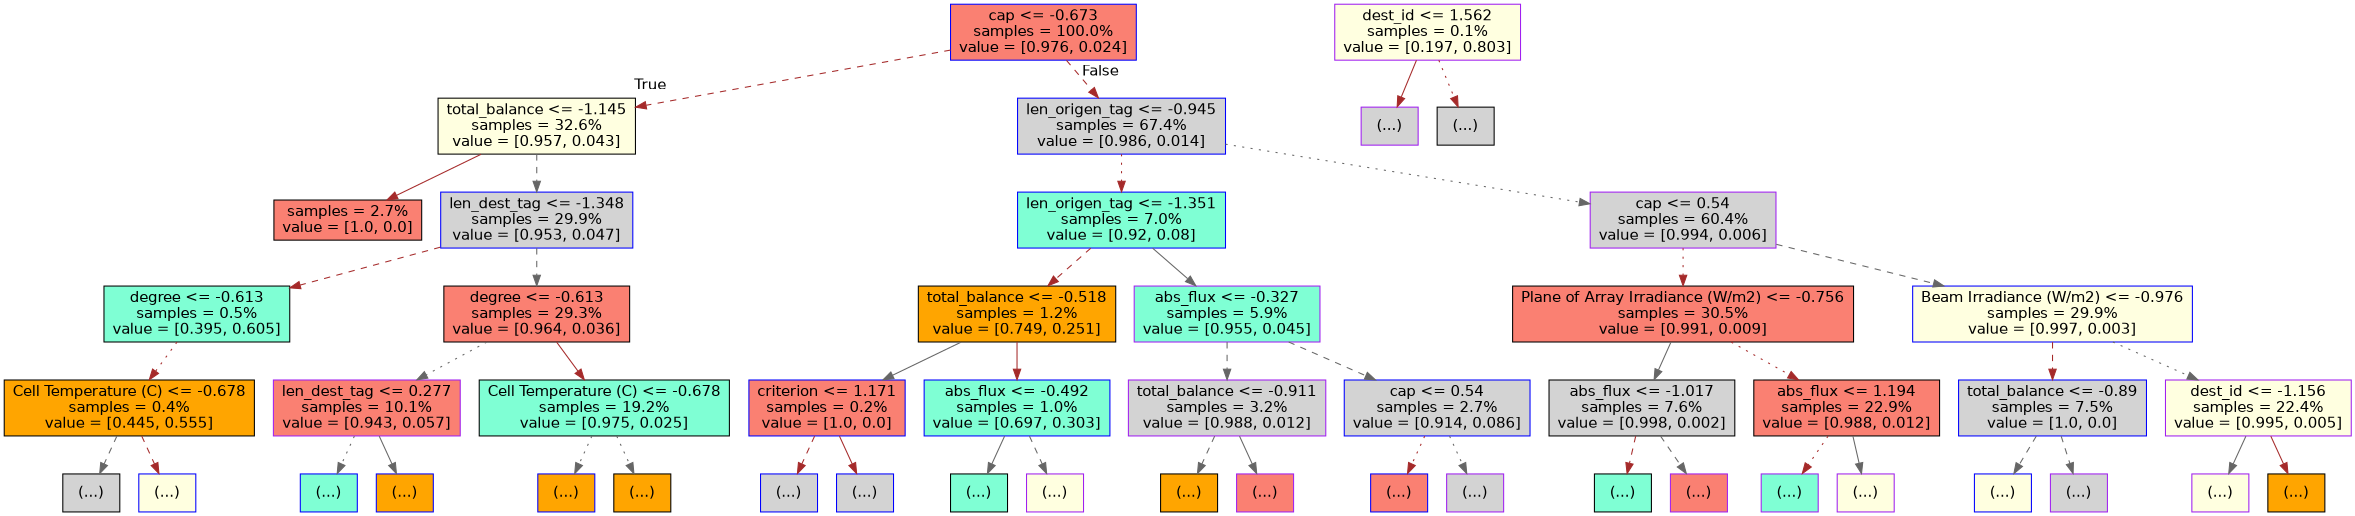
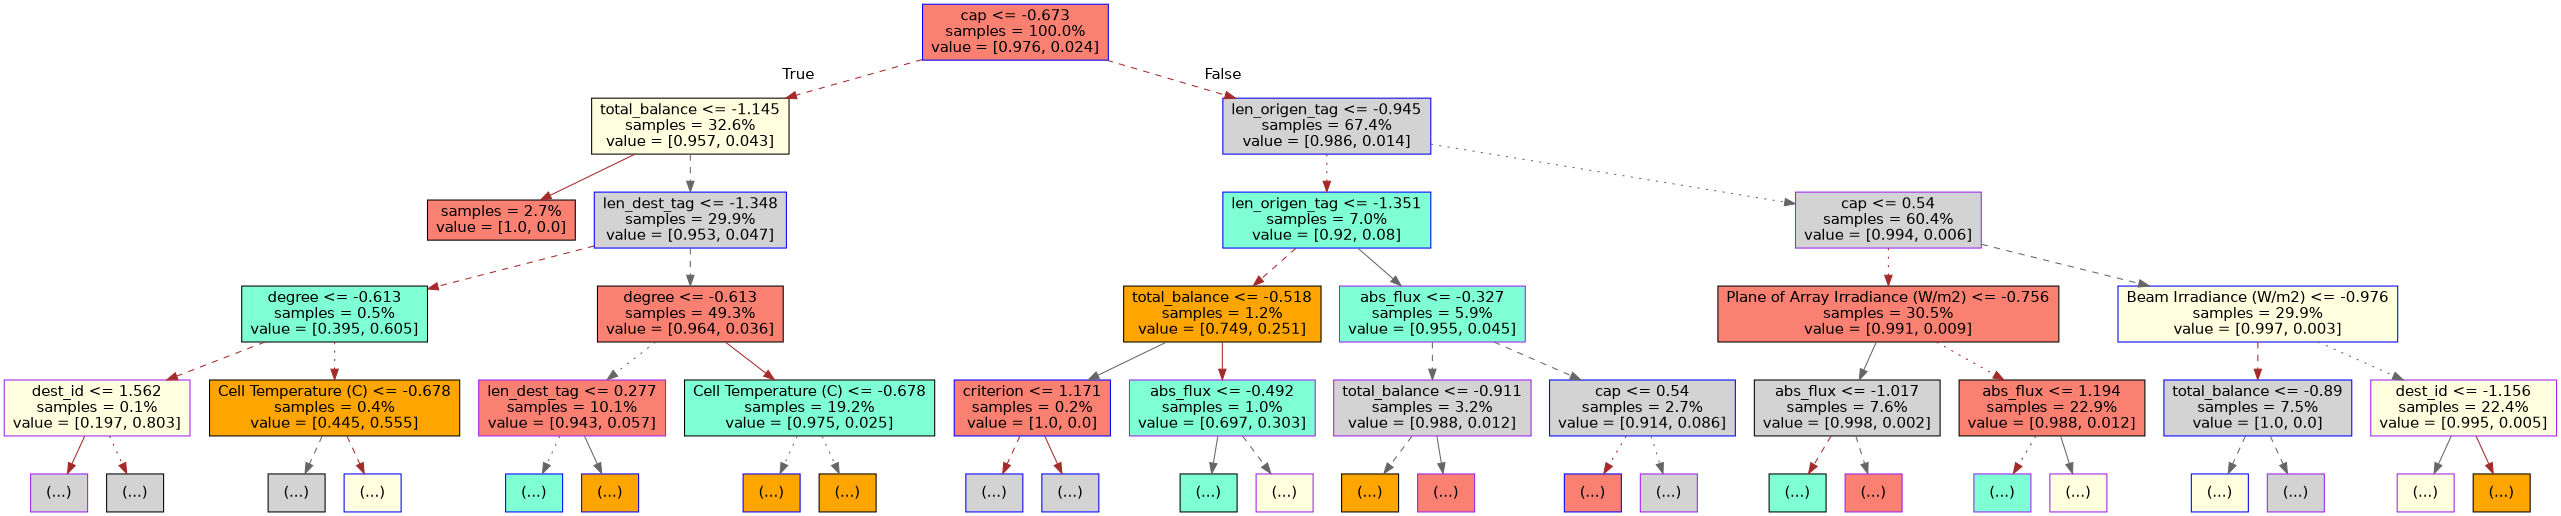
  digraph {
    node [color=blue fillcolor=lightgrey fontname=helvetica shape=box style=filled]
    edge [color=gray40 fontname=helvetica style=dashed]
    n1 [fillcolor=salmon label="cap <= -0.673\nsamples = 100.0%\nvalue = [0.976, 0.024]"]
    n2 [color=black fillcolor=lightyellow label="total_balance <= -1.145\nsamples = 32.6%\nvalue = [0.957, 0.043]"]
    n3 [label="len_origen_tag <= -0.945\nsamples = 67.4%\nvalue = [0.986, 0.014]"]
    n4 [color=black fillcolor=salmon label="samples = 2.7%\nvalue = [1.0, 0.0]"]
    n5 [label="len_dest_tag <= -1.348\nsamples = 29.9%\nvalue = [0.953, 0.047]"]
    n6 [fillcolor=aquamarine label="len_origen_tag <= -1.351\nsamples = 7.0%\nvalue = [0.92, 0.08]"]
    n7 [color=purple label="cap <= 0.54\nsamples = 60.4%\nvalue = [0.994, 0.006]"]
    n8 [color=black fillcolor=aquamarine label="degree <= -0.613\nsamples = 0.5%\nvalue = [0.395, 0.605]"]
-   n9 [color=black fillcolor=salmon label="degree <= -0.613\nsamples = 29.3%\nvalue = [0.964, 0.036]"]
+   n9 [color=black fillcolor=salmon label="degree <= -0.613\nsamples = 49.3%\nvalue = [0.964, 0.036]"]
    n10 [color=purple fillcolor=lightyellow label="dest_id <= 1.562\nsamples = 0.1%\nvalue = [0.197, 0.803]"]
    n11 [color=black fillcolor=orange label="Cell Temperature (C) <= -0.678\nsamples = 0.4%\nvalue = [0.445, 0.555]"]
    n12 [color=purple fillcolor=salmon label="len_dest_tag <= 0.277\nsamples = 10.1%\nvalue = [0.943, 0.057]"]
    n13 [color=black fillcolor=aquamarine label="Cell Temperature (C) <= -0.678\nsamples = 19.2%\nvalue = [0.975, 0.025]"]
    n14 [color=purple label="(...)"]
    n15 [color=black label="(...)"]
    n16 [color=black label="(...)"]
    n17 [fillcolor=lightyellow label="(...)"]
    n18 [fillcolor=aquamarine label="(...)"]
    n19 [fillcolor=orange label="(...)"]
    n20 [fillcolor=orange label="(...)"]
    n21 [color=black fillcolor=orange label="(...)"]
    n22 [color=black fillcolor=orange label="total_balance <= -0.518\nsamples = 1.2%\nvalue = [0.749, 0.251]"]
    n23 [color=purple fillcolor=aquamarine label="abs_flux <= -0.327\nsamples = 5.9%\nvalue = [0.955, 0.045]"]
    n24 [color=black fillcolor=salmon label="Plane of Array Irradiance (W/m2) <= -0.756\nsamples = 30.5%\nvalue = [0.991, 0.009]"]
    n25 [fillcolor=lightyellow label="Beam Irradiance (W/m2) <= -0.976\nsamples = 29.9%\nvalue = [0.997, 0.003]"]
    n26 [fillcolor=salmon label="criterion <= 1.171\nsamples = 0.2%\nvalue = [1.0, 0.0]"]
-   n27 [fillcolor=aquamarine label="abs_flux <= -0.492\nsamples = 1.0%\nvalue = [0.697, 0.303]"]
+   n27 [color=purple fillcolor=aquamarine label="abs_flux <= -0.492\nsamples = 1.0%\nvalue = [0.697, 0.303]"]
    n28 [color=purple label="total_balance <= -0.911\nsamples = 3.2%\nvalue = [0.988, 0.012]"]
    n29 [label="cap <= 0.54\nsamples = 2.7%\nvalue = [0.914, 0.086]"]
    n30 [label="(...)"]
    n31 [label="(...)"]
    n32 [color=black fillcolor=aquamarine label="(...)"]
    n33 [color=purple fillcolor=lightyellow label="(...)"]
    n34 [color=black fillcolor=orange label="(...)"]
    n35 [color=purple fillcolor=salmon label="(...)"]
    n36 [fillcolor=salmon label="(...)"]
    n37 [color=purple label="(...)"]
    n38 [color=black label="abs_flux <= -1.017\nsamples = 7.6%\nvalue = [0.998, 0.002]"]
    n39 [color=black fillcolor=salmon label="abs_flux <= 1.194\nsamples = 22.9%\nvalue = [0.988, 0.012]"]
    n40 [label="total_balance <= -0.89\nsamples = 7.5%\nvalue = [1.0, 0.0]"]
    n41 [color=purple fillcolor=lightyellow label="dest_id <= -1.156\nsamples = 22.4%\nvalue = [0.995, 0.005]"]
    n42 [color=black fillcolor=aquamarine label="(...)"]
    n43 [color=purple fillcolor=salmon label="(...)"]
    n44 [color=purple fillcolor=aquamarine label="(...)"]
    n45 [color=purple fillcolor=lightyellow label="(...)"]
    n46 [fillcolor=lightyellow label="(...)"]
    n47 [color=purple label="(...)"]
    n48 [color=purple fillcolor=lightyellow label="(...)"]
    n49 [color=black fillcolor=orange label="(...)"]
    n1 -> n2 [color=brown headlabel=True labelangle=45 labeldistance=2.5]
    n1 -> n3 [color=brown headlabel=False labelangle=-45 labeldistance=2.5]
    n2 -> n4 [color=brown style=solid]
    n2 -> n5
    n3 -> n6 [color=brown style=dotted]
    n3 -> n7 [style=dotted]
    n5 -> n8 [color=brown]
    n5 -> n9
    n6 -> n22 [color=brown]
    n6 -> n23 [style=solid]
    n7 -> n24 [color=brown style=dotted]
    n7 -> n25
+   n8 -> n10 [color=brown]
    n8 -> n11 [color=brown style=dotted]
    n9 -> n12 [style=dotted]
    n9 -> n13 [color=brown style=solid]
    n10 -> n14 [color=brown style=solid]
    n10 -> n15 [color=brown style=dotted]
    n11 -> n16
    n11 -> n17 [color=brown]
    n12 -> n18 [style=dotted]
    n12 -> n19 [style=solid]
    n13 -> n20 [style=dotted]
    n13 -> n21 [style=dotted]
    n22 -> n26 [style=solid]
    n22 -> n27 [color=brown style=solid]
    n23 -> n28
    n23 -> n29
    n24 -> n38 [style=solid]
    n24 -> n39 [color=brown style=dotted]
    n25 -> n40 [color=brown]
    n25 -> n41 [style=dotted]
    n26 -> n30 [color=brown]
    n26 -> n31 [color=brown style=solid]
    n27 -> n32 [style=solid]
    n27 -> n33
    n28 -> n34
    n28 -> n35 [style=solid]
    n29 -> n36 [color=brown style=dotted]
    n29 -> n37 [style=dotted]
    n38 -> n42 [color=brown]
    n38 -> n43
    n39 -> n44 [color=brown style=dotted]
    n39 -> n45 [style=solid]
    n40 -> n46
    n40 -> n47
    n41 -> n48 [style=solid]
    n41 -> n49 [color=brown style=solid]
  }
